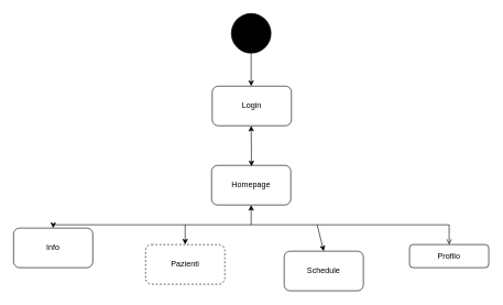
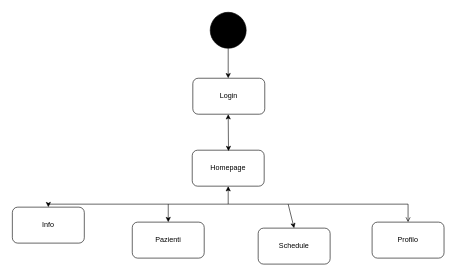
  <mxCell id="0" />
  <mxCell id="1" parent="0" />
  <mxCell id="2" value="" style="ellipse;whiteSpace=wrap;html=1;aspect=fixed;fillStyle=auto;fillColor=#000000;" vertex="1" parent="1"><mxGeometry x="350" y="20" width="60" height="60" as="geometry" /></mxCell>
  <mxCell id="3" value="Login" style="rounded=1;whiteSpace=wrap;html=1;fillStyle=auto;fillColor=#FFFFFF;" vertex="1" parent="1"><mxGeometry x="321" y="130" width="120" height="60" as="geometry" /></mxCell>
  <mxCell id="4" value="" style="endArrow=none;html=1;rounded=0;entryX=0.5;entryY=1;entryDx=0;entryDy=0;startArrow=classic;startFill=1;" edge="1" parent="1" target="2"><mxGeometry width="50" height="50" relative="1" as="geometry"><mxPoint x="380" y="130" as="sourcePoint" /><mxPoint x="371" y="80" as="targetPoint" /></mxGeometry></mxCell>
  <mxCell id="5" style="edgeStyle=orthogonalEdgeStyle;rounded=0;orthogonalLoop=1;jettySize=auto;html=1;exitX=0.5;exitY=1;exitDx=0;exitDy=0;entryX=0.5;entryY=0;entryDx=0;entryDy=0;startArrow=classic;startFill=1;endArrow=open;endFill=1;" edge="1" parent="1" source="6" target="11"><mxGeometry relative="1" as="geometry" /></mxCell>
  <mxCell id="6" value="Homepage" style="rounded=1;whiteSpace=wrap;html=1;fillStyle=auto;fillColor=#FFFFFF;" vertex="1" parent="1"><mxGeometry x="320" y="250" width="120" height="60" as="geometry" /></mxCell>
  <mxCell id="7" value="" style="endArrow=classic;startArrow=classic;html=1;rounded=0;exitX=0.504;exitY=0.024;exitDx=0;exitDy=0;exitPerimeter=0;" edge="1" parent="1" source="6"><mxGeometry width="50" height="50" relative="1" as="geometry"><mxPoint x="430" y="280" as="sourcePoint" /><mxPoint x="380" y="190" as="targetPoint" /></mxGeometry></mxCell>
  <mxCell id="8" value="Info" style="rounded=1;whiteSpace=wrap;html=1;fillStyle=auto;fillColor=#FFFFFF;" vertex="1" parent="1"><mxGeometry x="20" y="345" width="120" height="60" as="geometry" /></mxCell>
- <mxCell id="9" value="Pazienti" style="rounded=1;whiteSpace=wrap;html=1;fillStyle=auto;fillColor=#FFFFFF;dashed=1;" vertex="1" parent="1"><mxGeometry x="220" y="370" width="120" height="60" as="geometry" /></mxCell>
+ <mxCell id="9" value="Pazienti" style="rounded=1;whiteSpace=wrap;html=1;fillStyle=auto;fillColor=#FFFFFF;" vertex="1" parent="1"><mxGeometry x="220" y="370" width="120" height="60" as="geometry" /></mxCell>
  <mxCell id="10" value="Schedule" style="rounded=1;whiteSpace=wrap;html=1;fillStyle=auto;fillColor=#FFFFFF;" vertex="1" parent="1"><mxGeometry x="430" y="380" width="120" height="60" as="geometry" /></mxCell>
- <mxCell id="11" value="Profilo" style="rounded=1;whiteSpace=wrap;html=1;fillStyle=auto;fillColor=#FFFFFF;" vertex="1" parent="1"><mxGeometry x="620" y="370" width="120" height="35" as="geometry" /></mxCell>
+ <mxCell id="11" value="Profilo" style="rounded=1;whiteSpace=wrap;html=1;fillStyle=auto;fillColor=#FFFFFF;" vertex="1" parent="1"><mxGeometry x="620" y="370" width="120" height="60" as="geometry" /></mxCell>
  <mxCell id="12" value="" style="endArrow=classic;html=1;rounded=0;entryX=0.5;entryY=0;entryDx=0;entryDy=0;" edge="1" parent="1" target="10"><mxGeometry width="50" height="50" relative="1" as="geometry"><mxPoint x="480" y="340" as="sourcePoint" /><mxPoint x="290" y="310" as="targetPoint" /></mxGeometry></mxCell>
  <mxCell id="13" value="" style="endArrow=classic;html=1;rounded=0;entryX=0.5;entryY=0;entryDx=0;entryDy=0;" edge="1" parent="1" target="8"><mxGeometry width="50" height="50" relative="1" as="geometry"><mxPoint x="380" y="340" as="sourcePoint" /><mxPoint x="150" y="300" as="targetPoint" /><Array as="points"><mxPoint x="80" y="340" /></Array></mxGeometry></mxCell>
  <mxCell id="14" value="" style="endArrow=classic;html=1;rounded=0;entryX=0.5;entryY=0;entryDx=0;entryDy=0;" edge="1" parent="1" target="9"><mxGeometry width="50" height="50" relative="1" as="geometry"><mxPoint x="280" y="340" as="sourcePoint" /><mxPoint x="180" y="250" as="targetPoint" /></mxGeometry></mxCell>
